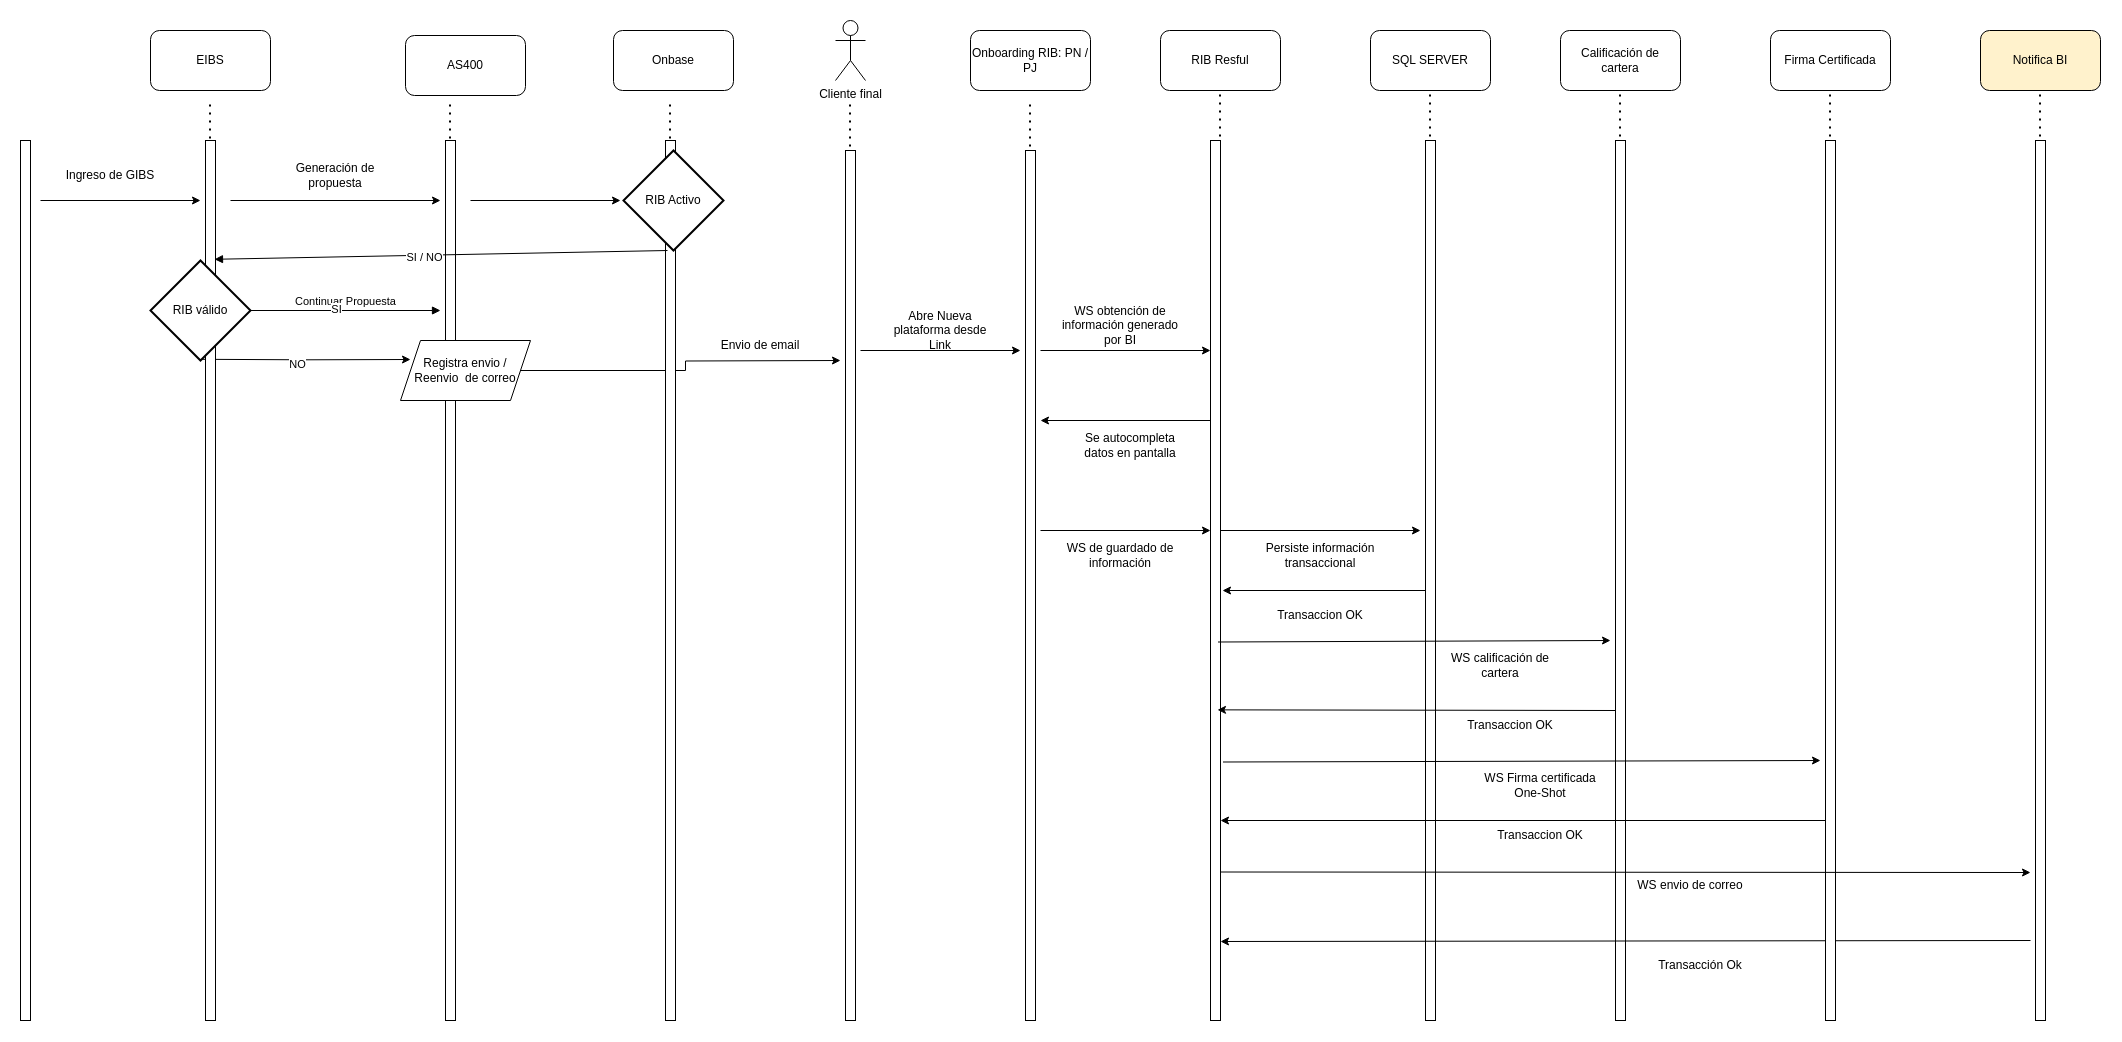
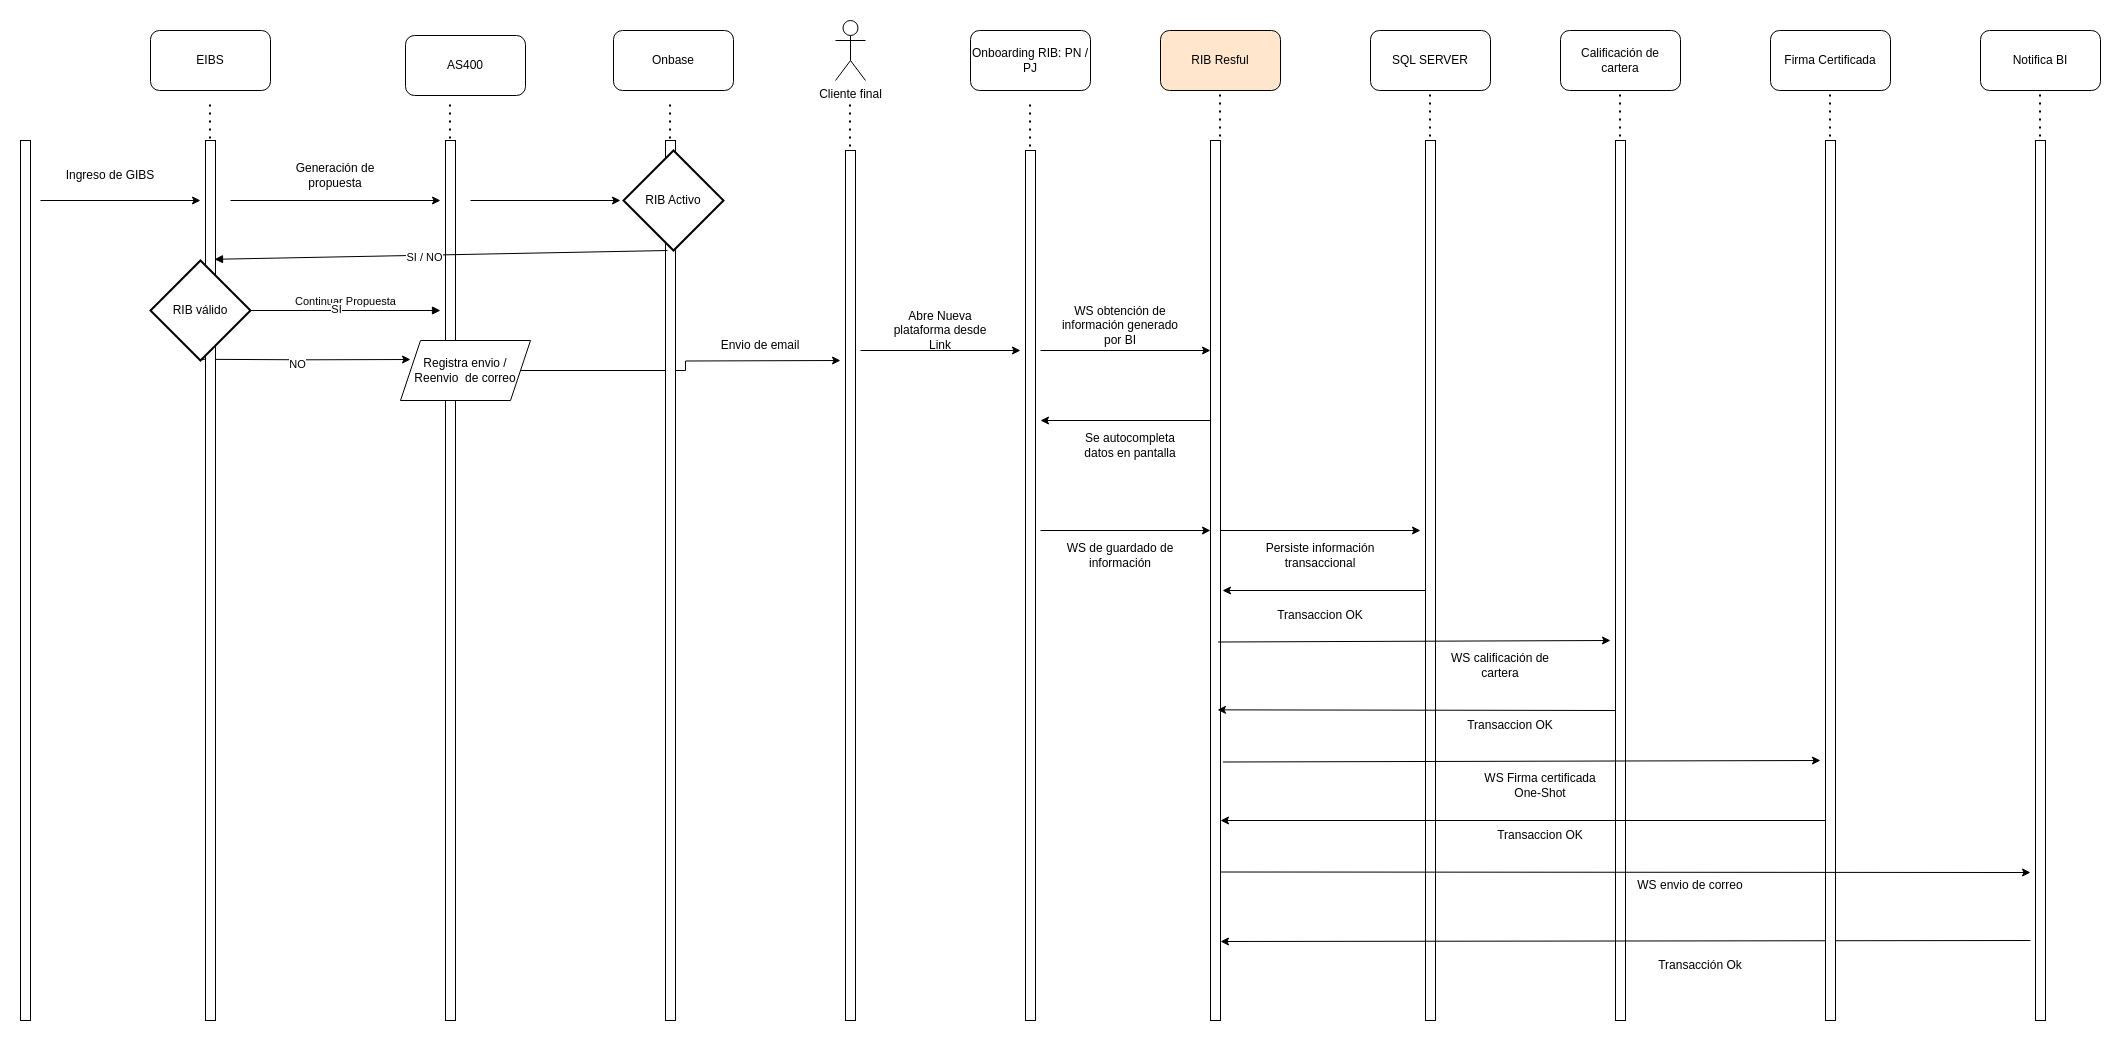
  <mxCell id="0" />
  <mxCell id="1" parent="0" />
  <mxCell id="2" value="" style="group" parent="1" vertex="1" connectable="0"><mxGeometry x="1160" y="30" width="120" height="990" as="geometry" /></mxCell>
- <mxCell id="3" value="RIB Resful" style="rounded=1;whiteSpace=wrap;html=1;" parent="2" vertex="1"><mxGeometry width="120" height="60" as="geometry" /></mxCell>
+ <mxCell id="3" value="RIB Resful" style="rounded=1;whiteSpace=wrap;html=1;fillColor=#ffe6cc;" parent="2" vertex="1"><mxGeometry width="120" height="60" as="geometry" /></mxCell>
  <mxCell id="4" value="" style="endArrow=none;dashed=1;html=1;dashPattern=1 3;strokeWidth=2;rounded=0;" parent="2" edge="1"><mxGeometry width="50" height="50" relative="1" as="geometry"><mxPoint x="59.5" y="530" as="sourcePoint" /><mxPoint x="59.5" y="60" as="targetPoint" /></mxGeometry></mxCell>
  <mxCell id="5" value="" style="rounded=0;whiteSpace=wrap;html=1;" parent="2" vertex="1"><mxGeometry x="50" y="110" width="10" height="880" as="geometry" /></mxCell>
  <mxCell id="6" value="" style="endArrow=classic;html=1;rounded=0;" edge="1" parent="2"><mxGeometry width="50" height="50" relative="1" as="geometry"><mxPoint x="50" y="390" as="sourcePoint" /><mxPoint x="-120" y="390" as="targetPoint" /></mxGeometry></mxCell>
  <mxCell id="7" value="" style="group" parent="1" vertex="1" connectable="0"><mxGeometry x="1370" y="30" width="120" height="990" as="geometry" /></mxCell>
  <mxCell id="8" value="SQL SERVER" style="rounded=1;whiteSpace=wrap;html=1;" parent="7" vertex="1"><mxGeometry width="120" height="60" as="geometry" /></mxCell>
  <mxCell id="9" value="" style="endArrow=none;dashed=1;html=1;dashPattern=1 3;strokeWidth=2;rounded=0;" parent="7" edge="1"><mxGeometry width="50" height="50" relative="1" as="geometry"><mxPoint x="59.5" y="530" as="sourcePoint" /><mxPoint x="59.5" y="60" as="targetPoint" /></mxGeometry></mxCell>
  <mxCell id="10" value="" style="rounded=0;whiteSpace=wrap;html=1;" parent="7" vertex="1"><mxGeometry x="55" y="110" width="10" height="880" as="geometry" /></mxCell>
  <mxCell id="11" value="" style="group" parent="1" vertex="1" connectable="0"><mxGeometry x="970" y="40" width="120" height="980" as="geometry" /></mxCell>
  <mxCell id="12" value="Onboarding RIB: PN / PJ" style="rounded=1;whiteSpace=wrap;html=1;" parent="11" vertex="1"><mxGeometry y="-10" width="120" height="60" as="geometry" /></mxCell>
  <mxCell id="13" value="" style="endArrow=none;dashed=1;html=1;dashPattern=1 3;strokeWidth=2;rounded=0;" parent="11" edge="1"><mxGeometry width="50" height="50" relative="1" as="geometry"><mxPoint x="59.5" y="530" as="sourcePoint" /><mxPoint x="59.5" y="60" as="targetPoint" /></mxGeometry></mxCell>
  <mxCell id="14" value="" style="rounded=0;whiteSpace=wrap;html=1;" parent="11" vertex="1"><mxGeometry x="55" y="110" width="10" height="870" as="geometry" /></mxCell>
  <mxCell id="15" value="" style="endArrow=classic;html=1;rounded=0;" edge="1" parent="11"><mxGeometry width="50" height="50" relative="1" as="geometry"><mxPoint x="70" y="310" as="sourcePoint" /><mxPoint x="240" y="310" as="targetPoint" /></mxGeometry></mxCell>
  <mxCell id="16" value="" style="endArrow=classic;html=1;rounded=0;" edge="1" parent="11"><mxGeometry width="50" height="50" relative="1" as="geometry"><mxPoint x="70" y="490" as="sourcePoint" /><mxPoint x="240" y="490" as="targetPoint" /></mxGeometry></mxCell>
  <mxCell id="17" value="" style="group" parent="1" vertex="1" connectable="0"><mxGeometry x="390" y="30" width="200" height="990" as="geometry" /></mxCell>
  <mxCell id="18" value="AS400" style="rounded=1;whiteSpace=wrap;html=1;" parent="17" vertex="1"><mxGeometry x="15" y="5" width="120" height="60" as="geometry" /></mxCell>
  <mxCell id="19" value="" style="endArrow=none;dashed=1;html=1;dashPattern=1 3;strokeWidth=2;rounded=0;" parent="17" edge="1"><mxGeometry width="50" height="50" relative="1" as="geometry"><mxPoint x="59.5" y="540" as="sourcePoint" /><mxPoint x="59.5" y="70" as="targetPoint" /></mxGeometry></mxCell>
  <mxCell id="20" value="" style="rounded=0;whiteSpace=wrap;html=1;" parent="17" vertex="1"><mxGeometry x="55" y="110" width="10" height="880" as="geometry" /></mxCell>
  <mxCell id="21" style="edgeStyle=orthogonalEdgeStyle;rounded=0;orthogonalLoop=1;jettySize=auto;html=1;" edge="1" parent="17"><mxGeometry relative="1" as="geometry"><mxPoint x="20" y="329" as="targetPoint" /><mxPoint x="-190.5" y="328.8" as="sourcePoint" /></mxGeometry></mxCell>
  <mxCell id="22" value="NO" style="edgeLabel;html=1;align=center;verticalAlign=middle;resizable=0;points=[];" vertex="1" connectable="0" parent="21"><mxGeometry x="-0.083" y="-4" relative="1" as="geometry"><mxPoint as="offset" /></mxGeometry></mxCell>
  <mxCell id="23" style="edgeStyle=orthogonalEdgeStyle;rounded=0;orthogonalLoop=1;jettySize=auto;html=1;" edge="1" parent="17" source="24"><mxGeometry relative="1" as="geometry"><mxPoint x="450" y="330" as="targetPoint" /></mxGeometry></mxCell>
  <mxCell id="24" value="Registra envio / Reenvio&amp;nbsp; de correo" style="shape=parallelogram;perimeter=parallelogramPerimeter;whiteSpace=wrap;html=1;fixedSize=1;" vertex="1" parent="17"><mxGeometry x="10" y="310" width="130" height="60" as="geometry" /></mxCell>
  <mxCell id="25" value="" style="group" parent="1" vertex="1" connectable="0"><mxGeometry x="150" y="30" width="120" height="990" as="geometry" /></mxCell>
  <mxCell id="26" value="" style="endArrow=none;dashed=1;html=1;dashPattern=1 3;strokeWidth=2;rounded=0;" parent="25" edge="1"><mxGeometry width="50" height="50" relative="1" as="geometry"><mxPoint x="59.5" y="540" as="sourcePoint" /><mxPoint x="59.5" y="70" as="targetPoint" /></mxGeometry></mxCell>
  <mxCell id="27" value="EIBS" style="rounded=1;whiteSpace=wrap;html=1;" parent="25" vertex="1"><mxGeometry width="120" height="60" as="geometry" /></mxCell>
  <mxCell id="28" value="" style="rounded=0;whiteSpace=wrap;html=1;" parent="25" vertex="1"><mxGeometry x="55" y="110" width="10" height="880" as="geometry" /></mxCell>
  <mxCell id="29" value="Ingreso de GIBS" style="text;html=1;align=center;verticalAlign=middle;whiteSpace=wrap;rounded=0;" parent="25" vertex="1"><mxGeometry x="-100" y="130" width="120" height="30" as="geometry" /></mxCell>
  <mxCell id="30" value="Continuar Propuesta" style="html=1;verticalAlign=bottom;endArrow=block;curved=0;rounded=0;" parent="25" edge="1" source="32"><mxGeometry width="80" relative="1" as="geometry"><mxPoint x="70" y="280" as="sourcePoint" /><mxPoint x="290" y="280" as="targetPoint" /></mxGeometry></mxCell>
  <mxCell id="31" value="SI" style="edgeLabel;html=1;align=center;verticalAlign=middle;resizable=0;points=[];" vertex="1" connectable="0" parent="30"><mxGeometry x="-0.105" y="2" relative="1" as="geometry"><mxPoint as="offset" /></mxGeometry></mxCell>
  <mxCell id="32" value="RIB válido" style="strokeWidth=2;html=1;shape=mxgraph.flowchart.decision;whiteSpace=wrap;" vertex="1" parent="25"><mxGeometry y="230" width="100" height="100" as="geometry" /></mxCell>
  <mxCell id="33" value="" style="rounded=0;whiteSpace=wrap;html=1;" parent="1" vertex="1"><mxGeometry x="20" y="140" width="10" height="880" as="geometry" /></mxCell>
  <mxCell id="34" value="" style="endArrow=classic;html=1;rounded=0;" parent="1" edge="1"><mxGeometry width="50" height="50" relative="1" as="geometry"><mxPoint x="40" y="200" as="sourcePoint" /><mxPoint x="200" y="200" as="targetPoint" /></mxGeometry></mxCell>
  <mxCell id="35" value="" style="endArrow=classic;html=1;rounded=0;" parent="1" edge="1"><mxGeometry width="50" height="50" relative="1" as="geometry"><mxPoint x="230" y="200" as="sourcePoint" /><mxPoint x="440" y="200" as="targetPoint" /></mxGeometry></mxCell>
  <mxCell id="36" value="Generación de propuesta" style="text;html=1;align=center;verticalAlign=middle;whiteSpace=wrap;rounded=0;" parent="1" vertex="1"><mxGeometry x="290" y="160" width="90" height="30" as="geometry" /></mxCell>
  <mxCell id="37" value="" style="group" parent="1" vertex="1" connectable="0"><mxGeometry x="610" y="30" width="120" height="990" as="geometry" /></mxCell>
  <mxCell id="38" value="Onbase" style="rounded=1;whiteSpace=wrap;html=1;" parent="37" vertex="1"><mxGeometry x="3" width="120" height="60" as="geometry" /></mxCell>
  <mxCell id="39" value="" style="endArrow=none;dashed=1;html=1;dashPattern=1 3;strokeWidth=2;rounded=0;" parent="37" edge="1"><mxGeometry width="50" height="50" relative="1" as="geometry"><mxPoint x="59.5" y="540" as="sourcePoint" /><mxPoint x="59.5" y="70" as="targetPoint" /></mxGeometry></mxCell>
  <mxCell id="40" value="" style="rounded=0;whiteSpace=wrap;html=1;" parent="37" vertex="1"><mxGeometry x="55" y="110" width="10" height="880" as="geometry" /></mxCell>
  <mxCell id="41" value="RIB Activo" style="strokeWidth=2;html=1;shape=mxgraph.flowchart.decision;whiteSpace=wrap;direction=south;" parent="37" vertex="1"><mxGeometry x="13" y="120" width="100" height="100" as="geometry" /></mxCell>
  <mxCell id="42" value="" style="endArrow=classic;html=1;rounded=0;" parent="1" edge="1"><mxGeometry width="50" height="50" relative="1" as="geometry"><mxPoint x="470" y="200" as="sourcePoint" /><mxPoint x="620" y="200" as="targetPoint" /></mxGeometry></mxCell>
  <mxCell id="43" value="" style="html=1;verticalAlign=bottom;endArrow=block;curved=0;rounded=0;entryX=0.9;entryY=0.135;entryDx=0;entryDy=0;entryPerimeter=0;exitX=1;exitY=0.56;exitDx=0;exitDy=0;exitPerimeter=0;" parent="1" source="41" target="28" edge="1"><mxGeometry width="80" relative="1" as="geometry"><mxPoint x="675" y="260" as="sourcePoint" /><mxPoint x="460" y="260" as="targetPoint" /></mxGeometry></mxCell>
  <mxCell id="44" value="SI / NO" style="edgeLabel;html=1;align=center;verticalAlign=middle;resizable=0;points=[];" parent="43" vertex="1" connectable="0"><mxGeometry x="0.079" y="2" relative="1" as="geometry"><mxPoint as="offset" /></mxGeometry></mxCell>
  <mxCell id="45" value="Envio de email" style="text;html=1;align=center;verticalAlign=middle;whiteSpace=wrap;rounded=0;" vertex="1" parent="1"><mxGeometry x="700" y="330" width="120" height="30" as="geometry" /></mxCell>
  <mxCell id="46" value="" style="group" vertex="1" connectable="0" parent="1"><mxGeometry x="790" y="40" width="120" height="980" as="geometry" /></mxCell>
  <mxCell id="47" value="" style="endArrow=none;dashed=1;html=1;dashPattern=1 3;strokeWidth=2;rounded=0;" edge="1" parent="46"><mxGeometry width="50" height="50" relative="1" as="geometry"><mxPoint x="59.5" y="530" as="sourcePoint" /><mxPoint x="59.5" y="60" as="targetPoint" /></mxGeometry></mxCell>
  <mxCell id="48" value="" style="rounded=0;whiteSpace=wrap;html=1;" vertex="1" parent="46"><mxGeometry x="55" y="110" width="10" height="870" as="geometry" /></mxCell>
  <mxCell id="49" value="Cliente final" style="shape=umlActor;verticalLabelPosition=bottom;verticalAlign=top;html=1;outlineConnect=0;" vertex="1" parent="46"><mxGeometry x="45" y="-20" width="30" height="60" as="geometry" /></mxCell>
  <mxCell id="50" value="" style="endArrow=classic;html=1;rounded=0;" edge="1" parent="46"><mxGeometry width="50" height="50" relative="1" as="geometry"><mxPoint x="70" y="310" as="sourcePoint" /><mxPoint x="230" y="310" as="targetPoint" /></mxGeometry></mxCell>
  <mxCell id="51" value="Abre Nueva plataforma desde Link" style="text;html=1;align=center;verticalAlign=middle;whiteSpace=wrap;rounded=0;" vertex="1" parent="1"><mxGeometry x="880" y="315" width="120" height="30" as="geometry" /></mxCell>
  <mxCell id="52" value="WS obtención de información generado por BI" style="text;html=1;align=center;verticalAlign=middle;whiteSpace=wrap;rounded=0;" vertex="1" parent="1"><mxGeometry x="1060" y="310" width="120" height="30" as="geometry" /></mxCell>
  <mxCell id="53" value="Se autocompleta datos en pantalla" style="text;html=1;align=center;verticalAlign=middle;whiteSpace=wrap;rounded=0;" vertex="1" parent="1"><mxGeometry x="1070" y="430" width="120" height="30" as="geometry" /></mxCell>
  <mxCell id="54" value="WS de guardado de información" style="text;html=1;align=center;verticalAlign=middle;whiteSpace=wrap;rounded=0;" vertex="1" parent="1"><mxGeometry x="1060" y="540" width="120" height="30" as="geometry" /></mxCell>
  <mxCell id="55" value="" style="endArrow=classic;html=1;rounded=0;" edge="1" parent="1"><mxGeometry width="50" height="50" relative="1" as="geometry"><mxPoint x="1220" y="530" as="sourcePoint" /><mxPoint x="1420" y="530" as="targetPoint" /></mxGeometry></mxCell>
  <mxCell id="56" value="Persiste información transaccional" style="text;html=1;align=center;verticalAlign=middle;whiteSpace=wrap;rounded=0;" vertex="1" parent="1"><mxGeometry x="1260" y="540" width="120" height="30" as="geometry" /></mxCell>
  <mxCell id="57" value="" style="group" vertex="1" connectable="0" parent="1"><mxGeometry x="1560" y="30" width="120" height="990" as="geometry" /></mxCell>
  <mxCell id="58" value="Calificación de cartera" style="rounded=1;whiteSpace=wrap;html=1;" vertex="1" parent="57"><mxGeometry width="120" height="60" as="geometry" /></mxCell>
  <mxCell id="59" value="" style="endArrow=none;dashed=1;html=1;dashPattern=1 3;strokeWidth=2;rounded=0;" edge="1" parent="57"><mxGeometry width="50" height="50" relative="1" as="geometry"><mxPoint x="59.5" y="530" as="sourcePoint" /><mxPoint x="59.5" y="60" as="targetPoint" /></mxGeometry></mxCell>
  <mxCell id="60" value="" style="rounded=0;whiteSpace=wrap;html=1;" vertex="1" parent="57"><mxGeometry x="55" y="110" width="10" height="880" as="geometry" /></mxCell>
  <mxCell id="61" value="" style="endArrow=classic;html=1;rounded=0;entryX=0.7;entryY=0.647;entryDx=0;entryDy=0;entryPerimeter=0;" edge="1" parent="57" target="5"><mxGeometry width="50" height="50" relative="1" as="geometry"><mxPoint x="55" y="680" as="sourcePoint" /><mxPoint x="-148" y="680" as="targetPoint" /></mxGeometry></mxCell>
  <mxCell id="62" value="" style="endArrow=classic;html=1;rounded=0;" edge="1" parent="57"><mxGeometry width="50" height="50" relative="1" as="geometry"><mxPoint x="-337.5" y="731.5" as="sourcePoint" /><mxPoint x="260" y="730" as="targetPoint" /></mxGeometry></mxCell>
  <mxCell id="63" value="WS Firma certificada One-Shot" style="text;html=1;align=center;verticalAlign=middle;whiteSpace=wrap;rounded=0;" vertex="1" parent="57"><mxGeometry x="-80" y="740" width="120" height="30" as="geometry" /></mxCell>
  <mxCell id="64" value="" style="endArrow=classic;html=1;rounded=0;" edge="1" parent="57"><mxGeometry width="50" height="50" relative="1" as="geometry"><mxPoint x="265" y="790" as="sourcePoint" /><mxPoint x="-340" y="790" as="targetPoint" /></mxGeometry></mxCell>
  <mxCell id="65" value="" style="endArrow=classic;html=1;rounded=0;entryX=1.5;entryY=0.696;entryDx=0;entryDy=0;entryPerimeter=0;" edge="1" parent="57"><mxGeometry width="50" height="50" relative="1" as="geometry"><mxPoint x="470" y="910" as="sourcePoint" /><mxPoint x="-340" y="911" as="targetPoint" /></mxGeometry></mxCell>
  <mxCell id="66" value="" style="group" vertex="1" connectable="0" parent="1"><mxGeometry x="1980" y="30" width="120" height="990" as="geometry" /></mxCell>
- <mxCell id="67" value="Notifica BI" style="rounded=1;whiteSpace=wrap;html=1;fillColor=#fff2cc;" vertex="1" parent="66"><mxGeometry width="120" height="60" as="geometry" /></mxCell>
+ <mxCell id="67" value="Notifica BI" style="rounded=1;whiteSpace=wrap;html=1;" vertex="1" parent="66"><mxGeometry width="120" height="60" as="geometry" /></mxCell>
  <mxCell id="68" value="" style="endArrow=none;dashed=1;html=1;dashPattern=1 3;strokeWidth=2;rounded=0;" edge="1" parent="66"><mxGeometry width="50" height="50" relative="1" as="geometry"><mxPoint x="59.5" y="530" as="sourcePoint" /><mxPoint x="59.5" y="60" as="targetPoint" /></mxGeometry></mxCell>
  <mxCell id="69" value="" style="rounded=0;whiteSpace=wrap;html=1;" vertex="1" parent="66"><mxGeometry x="55" y="110" width="10" height="880" as="geometry" /></mxCell>
  <mxCell id="70" value="" style="group" vertex="1" connectable="0" parent="1"><mxGeometry x="1770" y="30" width="120" height="990" as="geometry" /></mxCell>
  <mxCell id="71" value="Firma Certificada" style="rounded=1;whiteSpace=wrap;html=1;" vertex="1" parent="70"><mxGeometry width="120" height="60" as="geometry" /></mxCell>
  <mxCell id="72" value="" style="endArrow=none;dashed=1;html=1;dashPattern=1 3;strokeWidth=2;rounded=0;" edge="1" parent="70"><mxGeometry width="50" height="50" relative="1" as="geometry"><mxPoint x="59.5" y="530" as="sourcePoint" /><mxPoint x="59.5" y="60" as="targetPoint" /></mxGeometry></mxCell>
  <mxCell id="73" value="" style="rounded=0;whiteSpace=wrap;html=1;" vertex="1" parent="70"><mxGeometry x="55" y="110" width="10" height="880" as="geometry" /></mxCell>
  <mxCell id="74" value="Transaccion OK" style="text;html=1;align=center;verticalAlign=middle;whiteSpace=wrap;rounded=0;" vertex="1" parent="1"><mxGeometry x="1260" y="600" width="120" height="30" as="geometry" /></mxCell>
  <mxCell id="75" value="" style="endArrow=classic;html=1;rounded=0;" edge="1" parent="1"><mxGeometry width="50" height="50" relative="1" as="geometry"><mxPoint x="1217.5" y="641.5" as="sourcePoint" /><mxPoint x="1610" y="640" as="targetPoint" /></mxGeometry></mxCell>
  <mxCell id="76" value="" style="endArrow=classic;html=1;rounded=0;" edge="1" parent="1"><mxGeometry width="50" height="50" relative="1" as="geometry"><mxPoint x="1425" y="590" as="sourcePoint" /><mxPoint x="1222" y="590" as="targetPoint" /></mxGeometry></mxCell>
  <mxCell id="77" value="WS calificación de cartera" style="text;html=1;align=center;verticalAlign=middle;whiteSpace=wrap;rounded=0;" vertex="1" parent="1"><mxGeometry x="1440" y="650" width="120" height="30" as="geometry" /></mxCell>
  <mxCell id="78" value="Transaccion OK" style="text;html=1;align=center;verticalAlign=middle;whiteSpace=wrap;rounded=0;" vertex="1" parent="1"><mxGeometry x="1450" y="710" width="120" height="30" as="geometry" /></mxCell>
  <mxCell id="79" value="Transaccion OK" style="text;html=1;align=center;verticalAlign=middle;whiteSpace=wrap;rounded=0;" vertex="1" parent="1"><mxGeometry x="1480" y="820" width="120" height="30" as="geometry" /></mxCell>
  <mxCell id="80" value="" style="endArrow=classic;html=1;rounded=0;" edge="1" parent="1"><mxGeometry width="50" height="50" relative="1" as="geometry"><mxPoint x="1220" y="871.5" as="sourcePoint" /><mxPoint x="2030" y="872" as="targetPoint" /></mxGeometry></mxCell>
  <mxCell id="81" value="WS envio de correo" style="text;html=1;align=center;verticalAlign=middle;whiteSpace=wrap;rounded=0;" vertex="1" parent="1"><mxGeometry x="1630" y="870" width="120" height="30" as="geometry" /></mxCell>
  <mxCell id="82" value="Transacción Ok" style="text;html=1;align=center;verticalAlign=middle;whiteSpace=wrap;rounded=0;" vertex="1" parent="1"><mxGeometry x="1640" y="950" width="120" height="30" as="geometry" /></mxCell>
